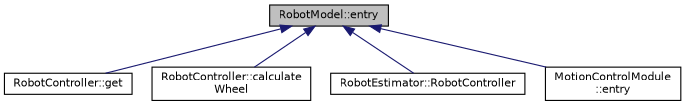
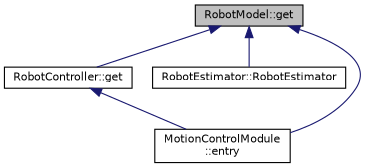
  digraph {
    rankdir=TB
    node [color=black fillcolor=white fontname=Helvetica fontsize=10 shape=record style=filled]
    edge [color=midnightblue dir=back fontname=Helvetica fontsize=10 labelfontname=Helvetica labelfontsize=10 style=solid]
-   n1 [fillcolor=grey75 fontcolor=black height=0.2 label="RobotModel::entry" width=0.4]
+   n1 [fillcolor=grey75 fontcolor=black height=0.2 label="RobotModel::get" width=0.4]
    n2 [height=0.2 label="RobotController::get" width=0.4]
-   n3 [height=0.2 label="RobotController::calculate\lWheel" width=0.4]
-   n4 [height=0.2 label="RobotEstimator::RobotController" width=0.4]
+   n4 [height=0.2 label="RobotEstimator::RobotEstimator" width=0.4]
    n5 [height=0.2 label="MotionControlModule\l::entry" width=0.4]
    n1 -> n2
-   n1 -> n3
    n1 -> n4
    n1 -> n5
+   n2 -> n5
  }
